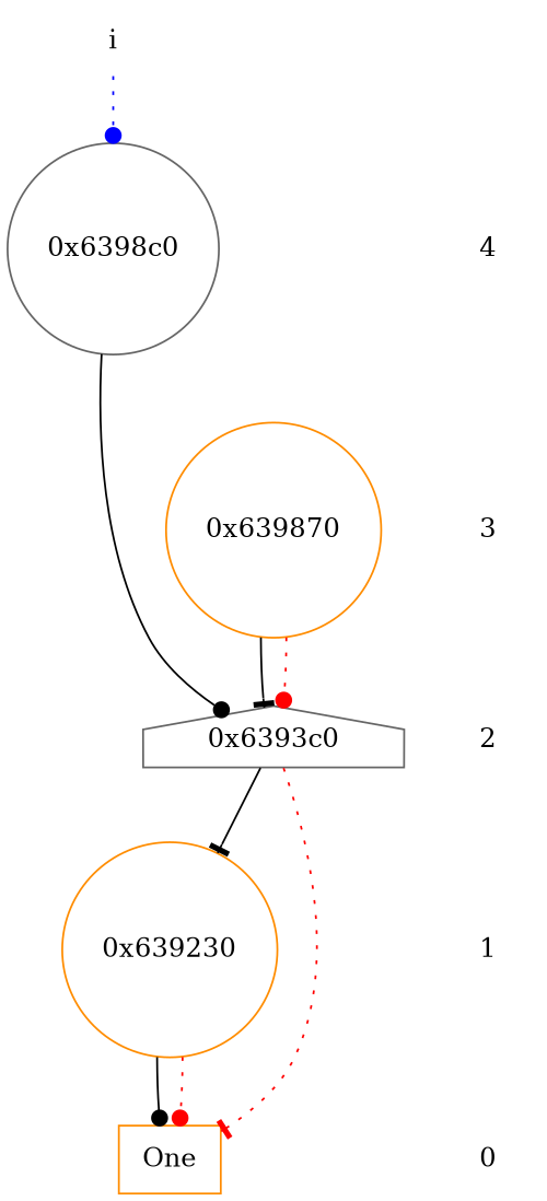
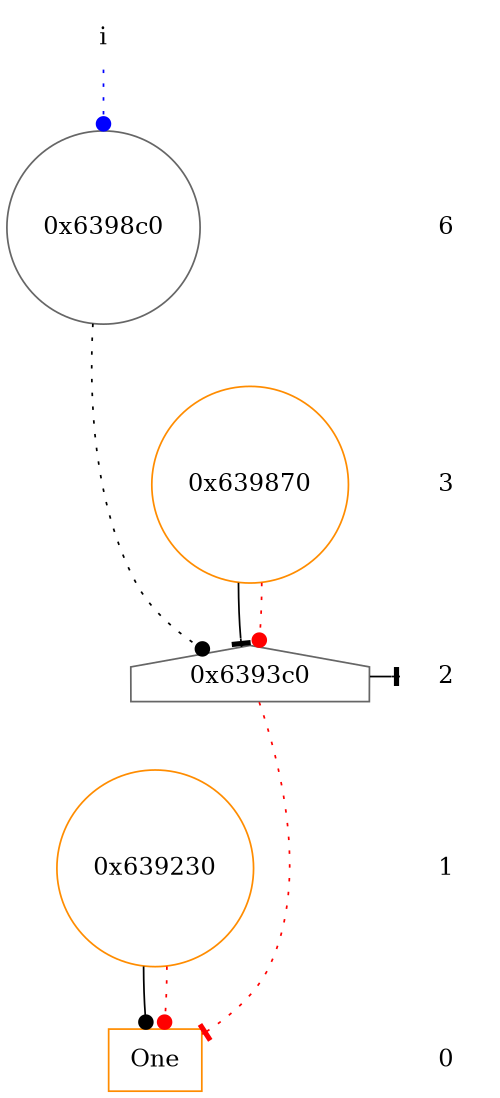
  digraph {
    node [color=darkorange shape=plaintext]
    edge [arrowhead=dot]
    i [color=blue]
-   4 [color=gray40]
+   4 [color=gray40 label=6]
    "0x6398c0" [color=gray40 shape=circle]
    2 [color=blue]
    "0x6393c0" [color=gray40 shape=house]
    1 [color=blue]
    "0x639230" [shape=circle]
    3 [color=darkgreen]
    "0x639870" [shape=circle]
    0
    One [shape=box]
    subgraph sub_1 {
      rank=source
      i
    }
    subgraph sub_2 {
      rank=same
      4
      "0x6398c0"
    }
    subgraph sub_3 {
      rank=same
      2
      "0x6393c0"
    }
    subgraph sub_4 {
      rank=same
      1
      "0x639230"
    }
    subgraph sub_5 {
      rank=same
      3
      "0x639870"
    }
    subgraph sub_6 {
      rank=same
      0
      One
    }
    i -> "0x6398c0" [color=blue style=dotted]
    4 -> 3 [style=invis arrowhead=""]
-   "0x6398c0" -> "0x6393c0"
+   "0x6398c0" -> "0x6393c0" [style=dotted]
    2 -> 1 [style=invis arrowhead=""]
-   "0x6393c0" -> "0x639230" [arrowhead=tee]
+   "0x6393c0" -> 2 [arrowhead=tee]
    "0x6393c0" -> One [arrowhead=tee color=red style=dotted]
    1 -> 0 [style=invis arrowhead=""]
    "0x639230" -> One
    "0x639230" -> One [color=red style=dotted]
    3 -> 2 [style=invis arrowhead=""]
    "0x639870" -> "0x6393c0" [arrowhead=tee]
    "0x639870" -> "0x6393c0" [color=red style=dotted]
  }
